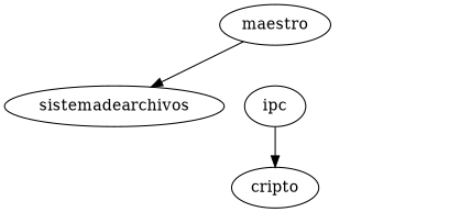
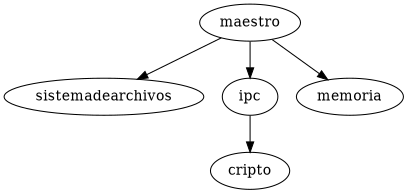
  digraph {
    maestro
    sistemadearchivos
    ipc
+   memoria
    cripto
    maestro -> sistemadearchivos
+   maestro -> ipc
+   maestro -> memoria
    ipc -> cripto
  }
